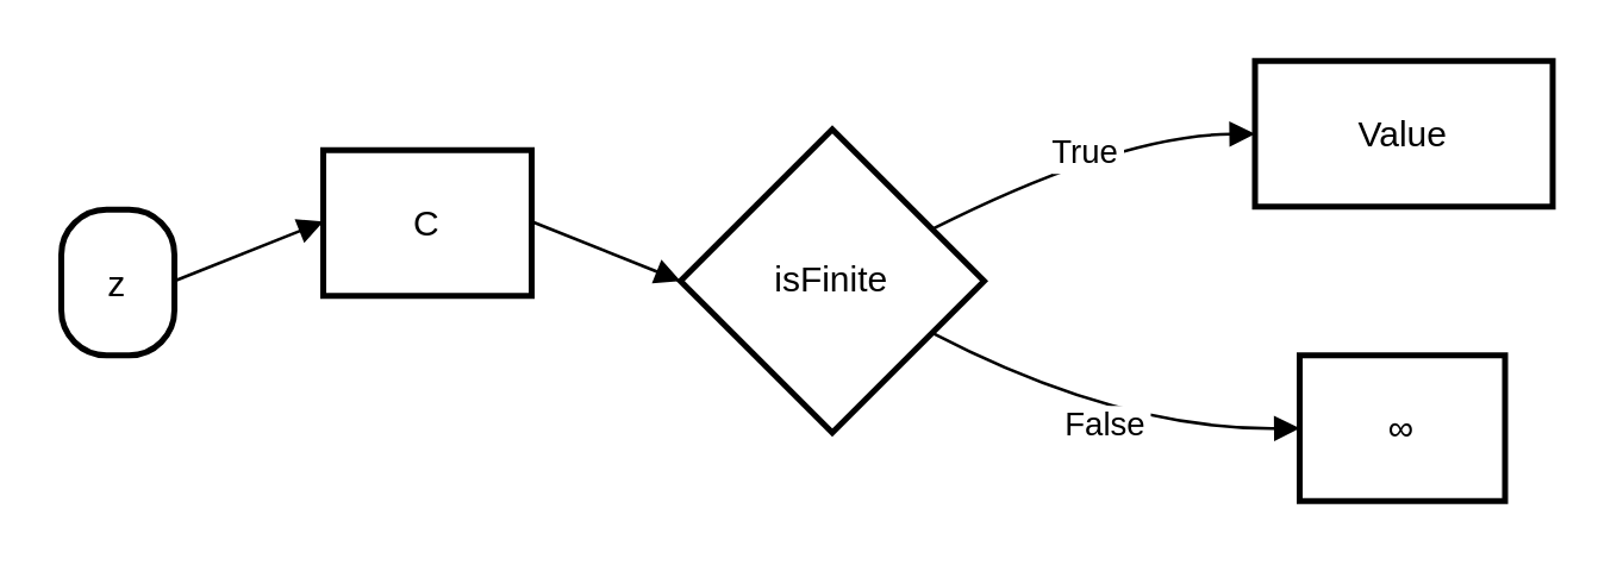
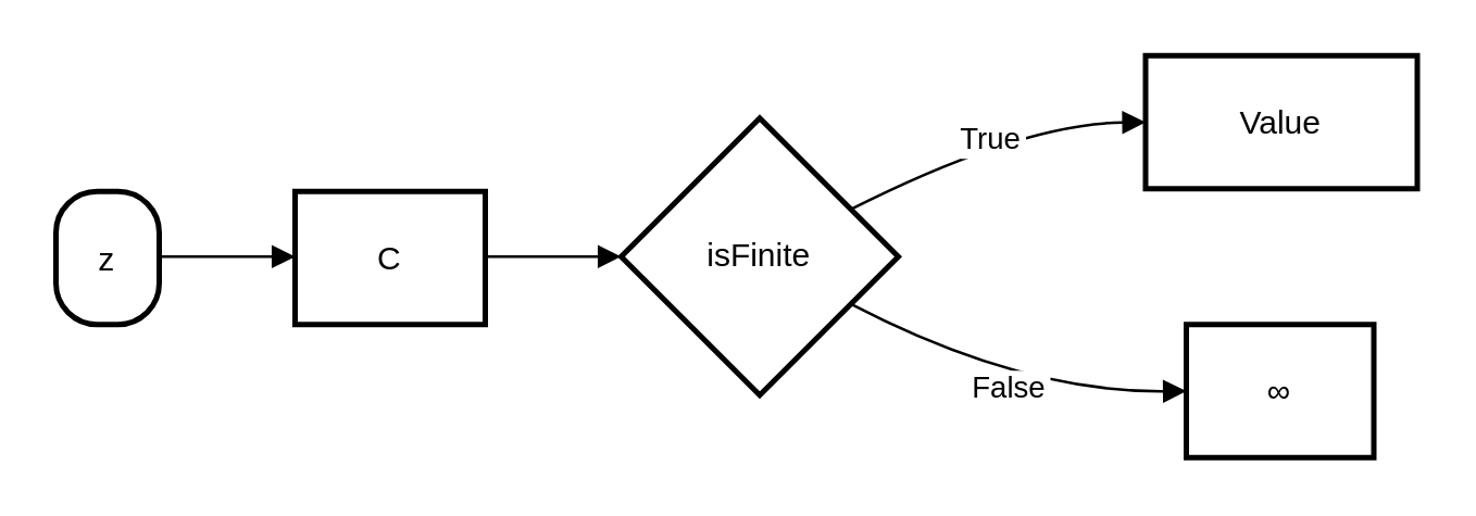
  <mxCell id="0" />
  <mxCell id="1" parent="0" />
  <mxCell id="2" value="z" style="rounded=1;arcSize=40;strokeWidth=2" vertex="1" parent="1"><mxGeometry x="20" y="70" width="38" height="49" as="geometry" /></mxCell>
- <mxCell id="3" value="C" style="whiteSpace=wrap;strokeWidth=2;" vertex="1" parent="1"><mxGeometry x="108" y="50" width="70" height="49" as="geometry" /></mxCell>
+ <mxCell id="3" value="C" style="whiteSpace=wrap;strokeWidth=2;" vertex="1" parent="1"><mxGeometry x="108" y="70" width="70" height="49" as="geometry" /></mxCell>
  <mxCell id="4" value="isFinite" style="rhombus;strokeWidth=2;whiteSpace=wrap;" vertex="1" parent="1"><mxGeometry x="228" y="43" width="102" height="102" as="geometry" /></mxCell>
  <mxCell id="5" value="Value" style="whiteSpace=wrap;strokeWidth=2;" vertex="1" parent="1"><mxGeometry x="421" y="20" width="100" height="49" as="geometry" /></mxCell>
  <mxCell id="6" value="∞" style="whiteSpace=wrap;strokeWidth=2;" vertex="1" parent="1"><mxGeometry x="436" y="119" width="69" height="49" as="geometry" /></mxCell>
  <mxCell id="7" value="" style="curved=1;startArrow=none;endArrow=block;exitX=1;exitY=0.49;entryX=0;entryY=0.49;" edge="1" parent="1" source="2" target="3"><mxGeometry relative="1" as="geometry"><Array as="points" /></mxGeometry></mxCell>
  <mxCell id="8" value="" style="curved=1;startArrow=none;endArrow=block;exitX=1;exitY=0.49;entryX=0;entryY=0.5;" edge="1" parent="1" source="3" target="4"><mxGeometry relative="1" as="geometry"><Array as="points" /></mxGeometry></mxCell>
  <mxCell id="9" value="True" style="curved=1;startArrow=none;endArrow=block;exitX=1;exitY=0.24;entryX=0;entryY=0.5;" edge="1" parent="1" source="4" target="5"><mxGeometry relative="1" as="geometry"><Array as="points"><mxPoint x="375" y="45" /></Array></mxGeometry></mxCell>
  <mxCell id="10" value="False" style="curved=1;startArrow=none;endArrow=block;exitX=1;exitY=0.76;entryX=0;entryY=0.5;" edge="1" parent="1" source="4" target="6"><mxGeometry relative="1" as="geometry"><Array as="points"><mxPoint x="375" y="144" /></Array></mxGeometry></mxCell>
